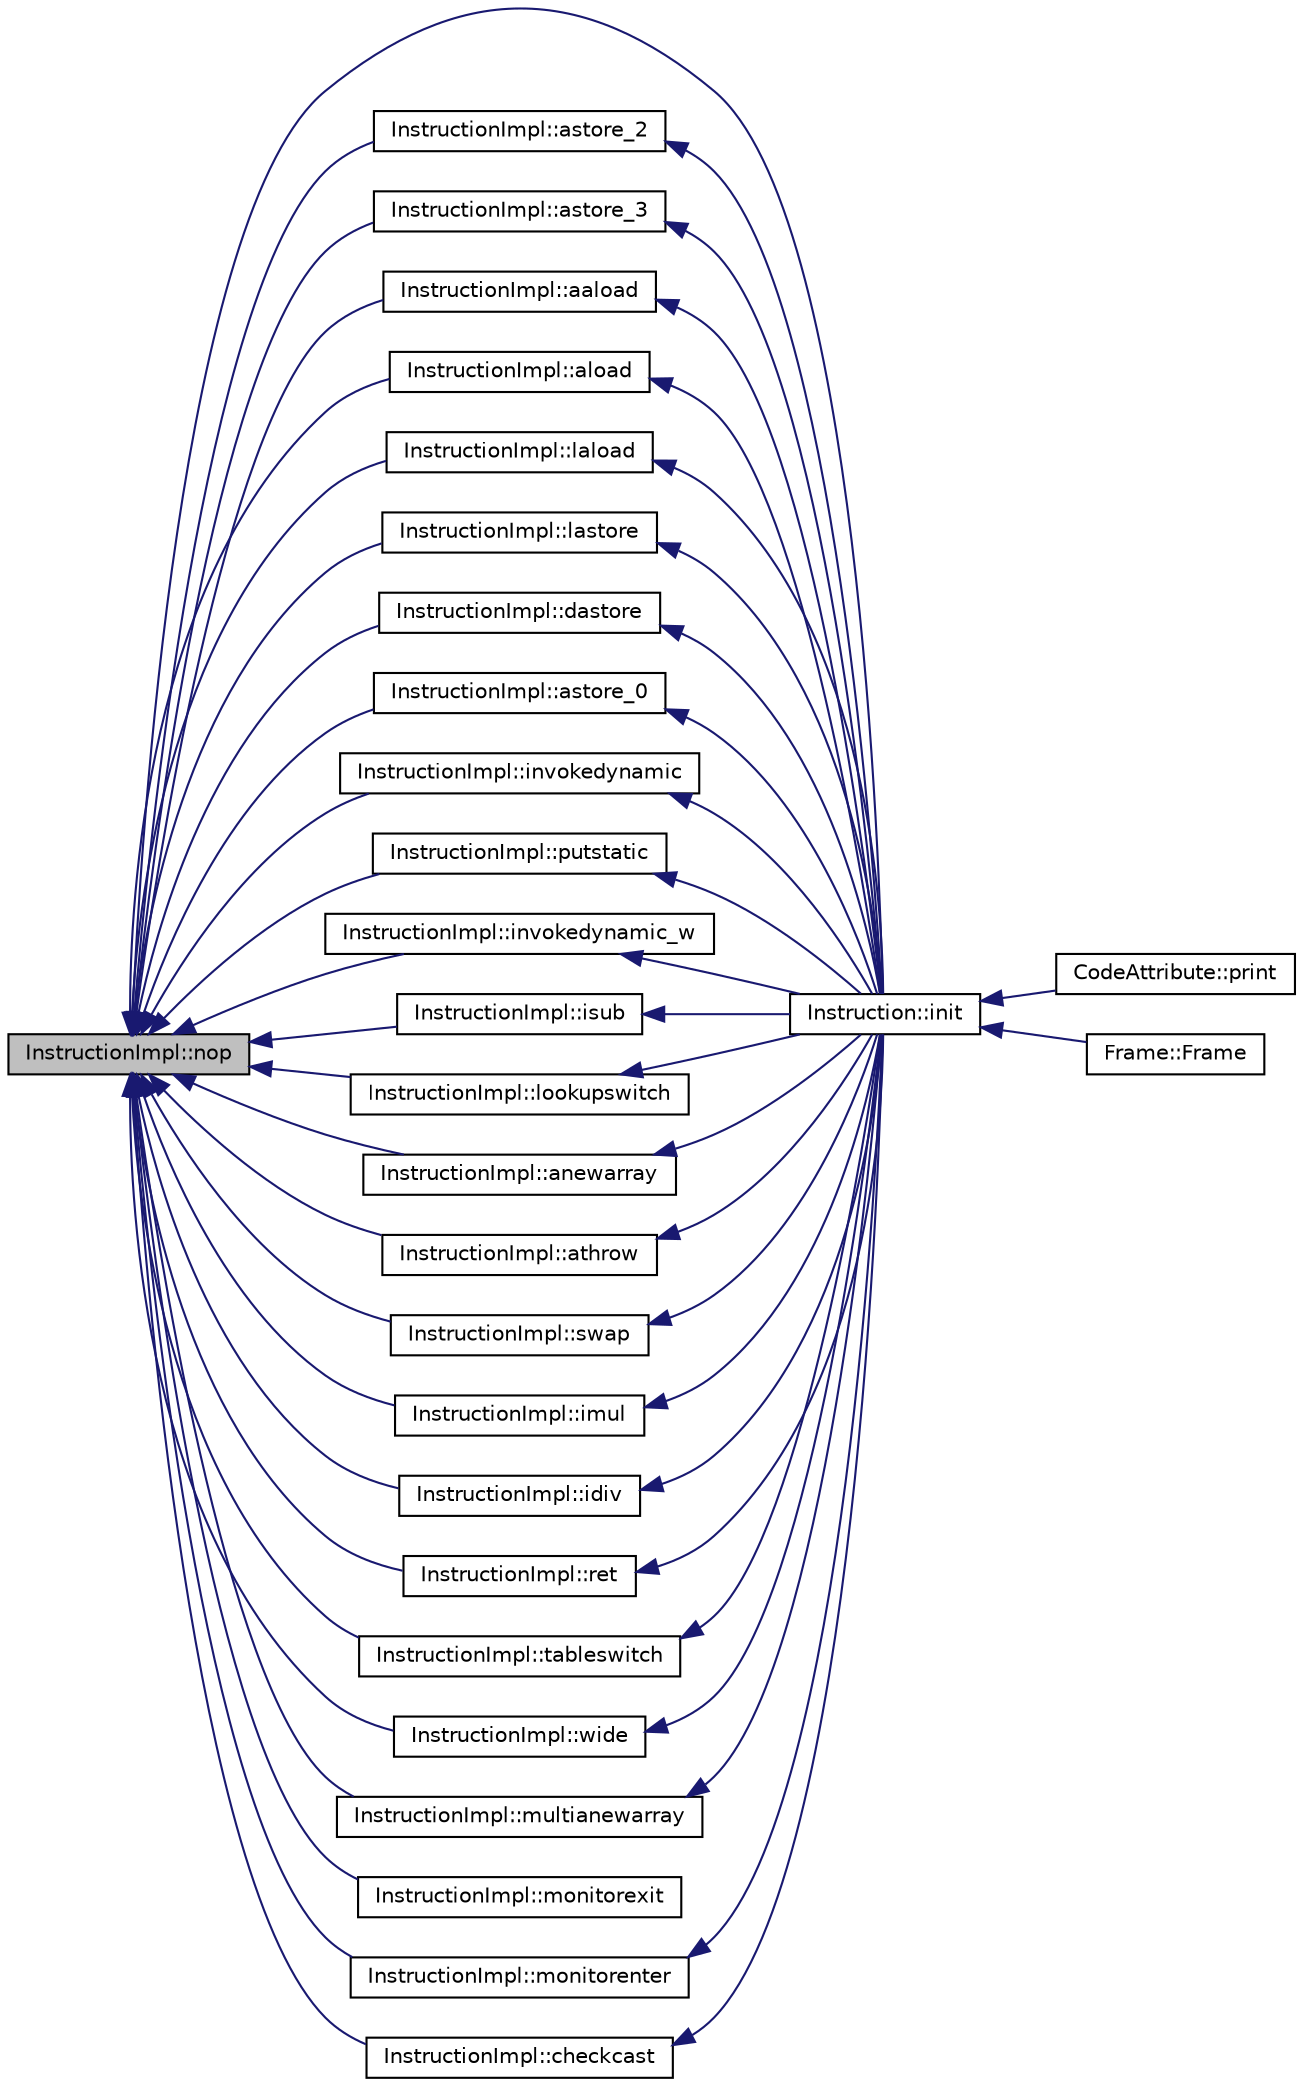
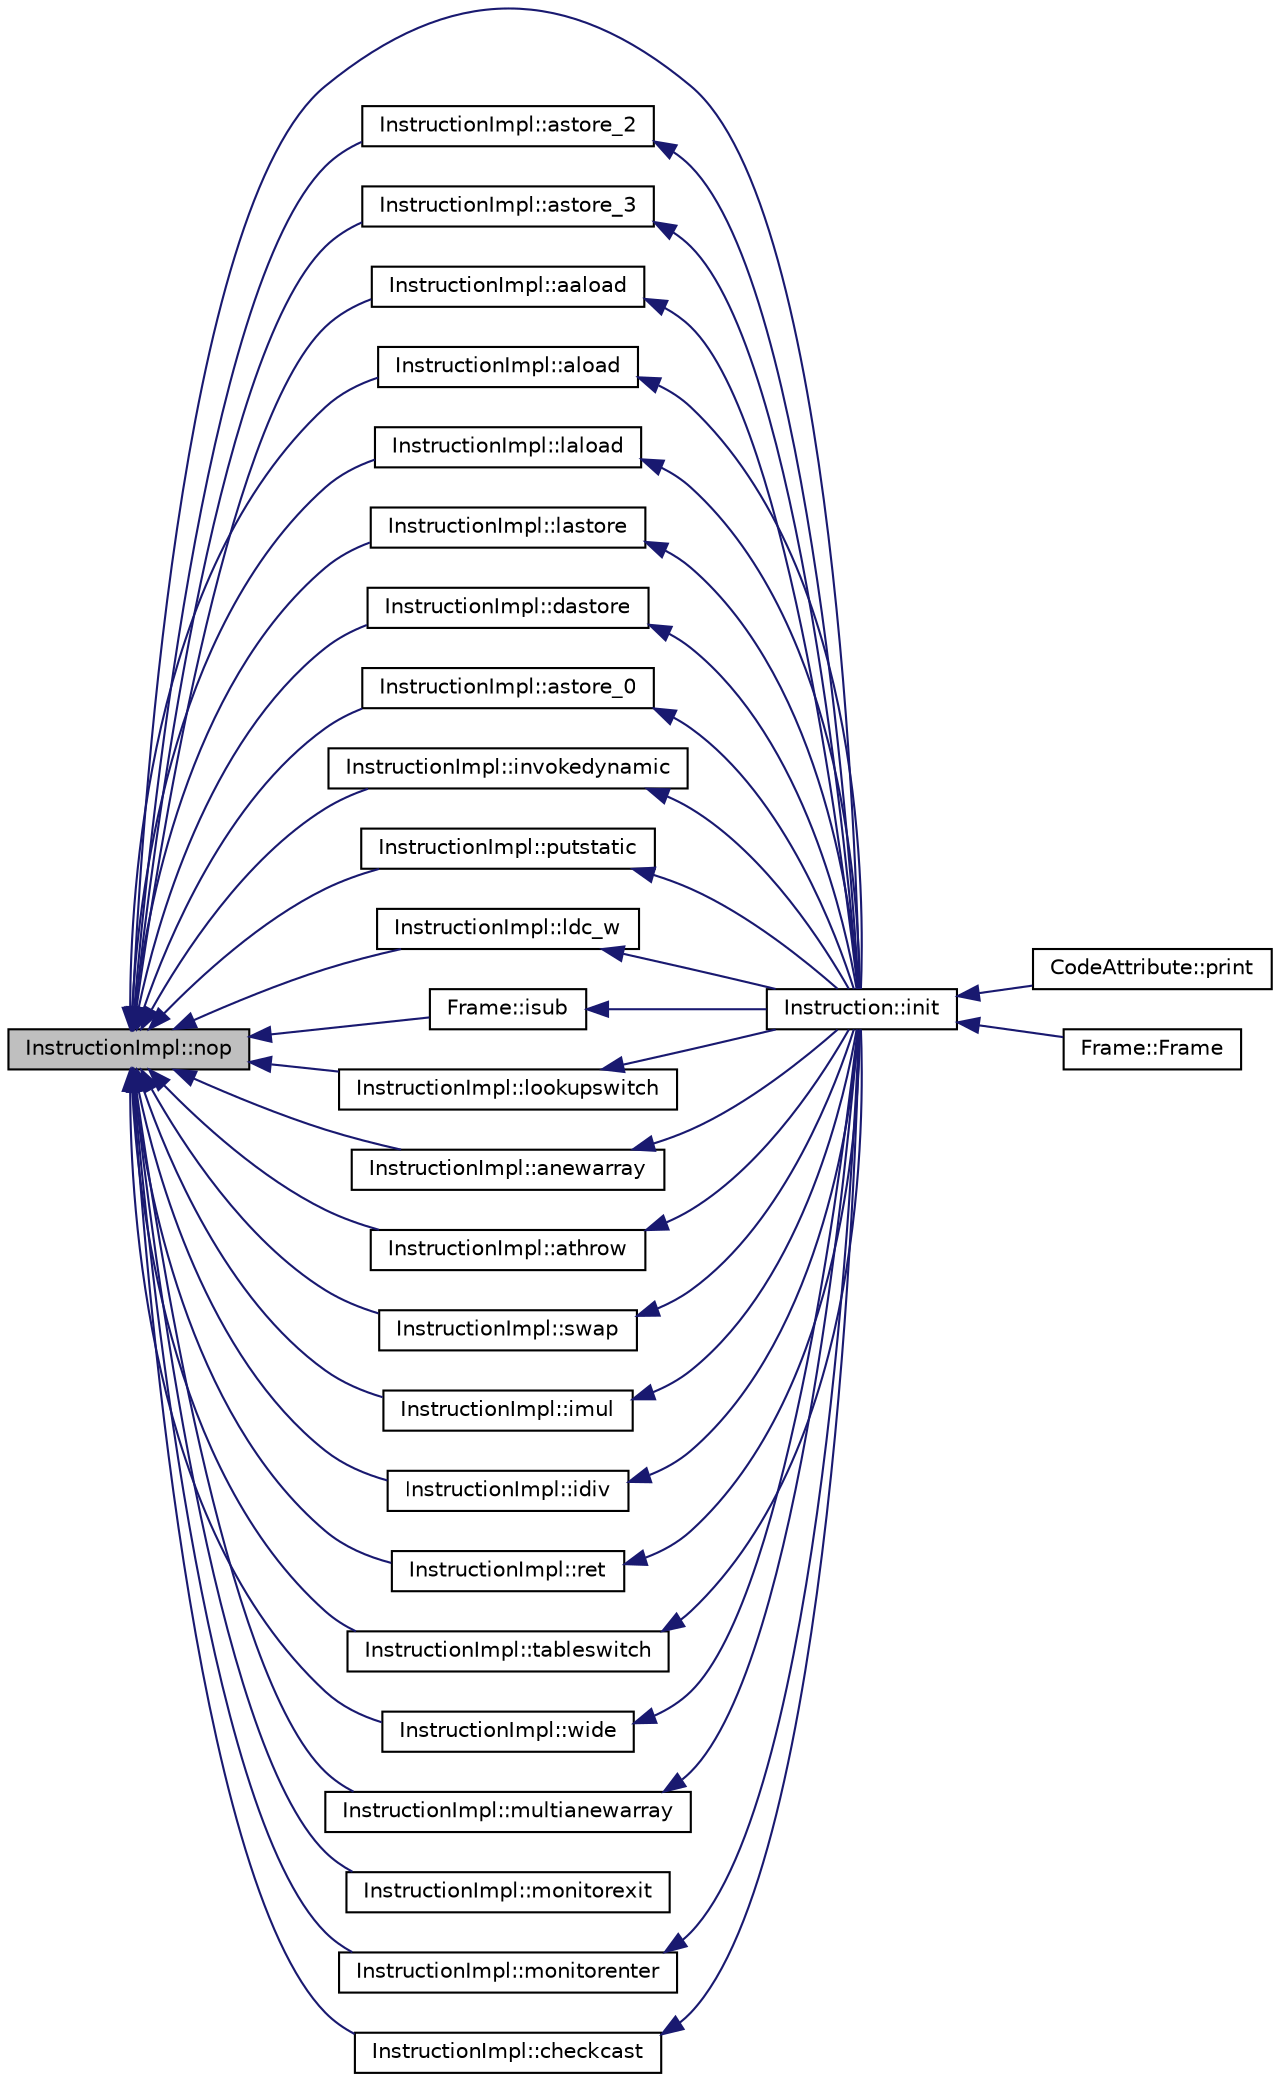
  digraph {
    rankdir=LR
    node [color=black fillcolor=white fontname=Helvetica fontsize=10 shape=record style=filled]
    edge [color=midnightblue dir=back fontname=Helvetica fontsize=10 labelfontname=Helvetica labelfontsize=10 style=solid]
    n1 [fillcolor=grey75 fontcolor=black height=0.2 label="InstructionImpl::nop" width=0.4]
    n2 [height=0.2 label="Instruction::init" width=0.4]
    n3 [height=0.2 label="InstructionImpl::astore_2" width=0.4]
    n4 [height=0.2 label="InstructionImpl::astore_3" width=0.4]
    n5 [height=0.2 label="InstructionImpl::aaload" width=0.4]
    n6 [height=0.2 label="InstructionImpl::aload" width=0.4]
    n7 [height=0.2 label="InstructionImpl::laload" width=0.4]
    n8 [height=0.2 label="InstructionImpl::lastore" width=0.4]
    n9 [height=0.2 label="InstructionImpl::dastore" width=0.4]
    n10 [height=0.2 label="InstructionImpl::astore_0" width=0.4]
    n11 [height=0.2 label="InstructionImpl::invokedynamic" width=0.4]
    n12 [height=0.2 label="InstructionImpl::putstatic" width=0.4]
-   n13 [height=0.2 label="InstructionImpl::invokedynamic_w" width=0.4]
-   n14 [height=0.2 label="InstructionImpl::isub" width=0.4]
+   n13 [height=0.2 label="InstructionImpl::ldc_w" width=0.4]
+   n14 [height=0.2 label="Frame::isub" width=0.4]
    n15 [height=0.2 label="InstructionImpl::lookupswitch" width=0.4]
    n16 [height=0.2 label="InstructionImpl::anewarray" width=0.4]
    n17 [height=0.2 label="InstructionImpl::athrow" width=0.4]
    n18 [height=0.2 label="InstructionImpl::swap" width=0.4]
    n19 [height=0.2 label="InstructionImpl::imul" width=0.4]
    n20 [height=0.2 label="InstructionImpl::idiv" width=0.4]
    n21 [height=0.2 label="InstructionImpl::ret" width=0.4]
    n22 [height=0.2 label="InstructionImpl::tableswitch" width=0.4]
    n23 [height=0.2 label="InstructionImpl::wide" width=0.4]
    n24 [height=0.2 label="InstructionImpl::multianewarray" width=0.4]
    n25 [height=0.2 label="InstructionImpl::monitorexit" width=0.4]
    n26 [height=0.2 label="InstructionImpl::monitorenter" width=0.4]
    n27 [height=0.2 label="InstructionImpl::checkcast" width=0.4]
    n28 [height=0.2 label="CodeAttribute::print" width=0.4]
    n29 [height=0.2 label="Frame::Frame" width=0.4]
    n1 -> n2
    n1 -> n3
    n1 -> n4
    n1 -> n5
    n1 -> n6
    n1 -> n7
    n1 -> n8
    n1 -> n9
    n1 -> n10
    n1 -> n11
    n1 -> n12
    n1 -> n13
    n1 -> n14
    n1 -> n15
    n1 -> n16
    n1 -> n17
    n1 -> n18
    n1 -> n19
    n1 -> n20
    n1 -> n21
    n1 -> n22
    n1 -> n23
    n1 -> n24
    n1 -> n25
    n1 -> n26
    n1 -> n27
    n2 -> n28
    n2 -> n29
    n3 -> n2
    n4 -> n2
    n5 -> n2
    n6 -> n2
    n7 -> n2
    n8 -> n2
    n9 -> n2
    n10 -> n2
    n11 -> n2
    n12 -> n2
    n13 -> n2
    n14 -> n2
    n15 -> n2
    n16 -> n2
    n17 -> n2
    n18 -> n2
    n19 -> n2
    n20 -> n2
    n21 -> n2
    n22 -> n2
    n23 -> n2
    n24 -> n2
    n26 -> n2
    n27 -> n2
  }
